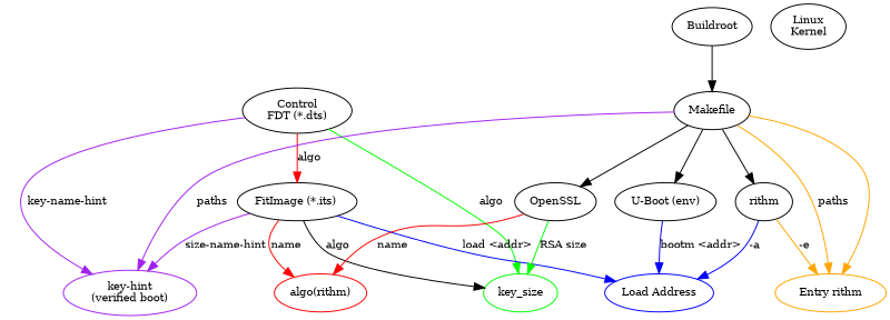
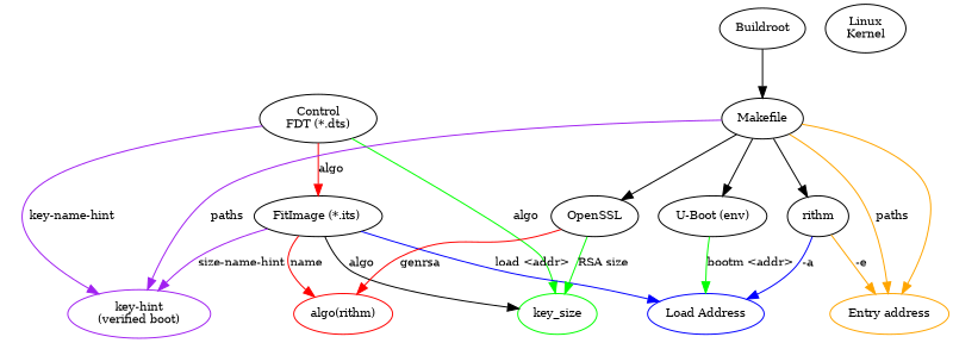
  digraph {
    rankdir=UD
    node [fontsize=10 shape=ellipse]
    edge [color=black fontsize=10]
    n1 [color=red label="algo(rithm)"]
    n2 [label="Control\nFDT (*.dts)"]
    n3 [color=purple label="key-hint\n(verified boot)"]
    n4 [color=green label=key_size]
    n5 [label="FitImage (*.its) "]
-   n6 [color=orange label="Entry rithm"]
+   n6 [color=orange label="Entry address"]
    n7 [color=blue label="Load Address"]
    n8 [label="Linux\nKernel"]
    n9 [label=Makefile]
    n10 [label=rithm]
    n11 [label=OpenSSL]
    n12 [label="U-Boot (env)"]
    n13 [label=Buildroot]
    n2 -> n3 [color=purple label="key-name-hint"]
    n2 -> n4 [color=green label=algo]
    n2 -> n5 [color=red label=algo]
    n5 -> n1 [color=red label=name]
    n5 -> n3 [color=purple label="size-name-hint"]
    n5 -> n4 [label=algo]
    n5 -> n7 [color=blue label="load <addr>"]
    n9 -> n3 [color=purple label=paths]
    n9 -> n6 [color=orange]
    n9 -> n6 [color=orange label=paths]
    n9 -> n10
    n9 -> n11
    n9 -> n12
    n10 -> n6 [color=orange label="-e"]
    n10 -> n7 [color=blue label="-a"]
-   n11 -> n1 [color=red label=name]
+   n11 -> n1 [color=red label=genrsa]
    n11 -> n4 [color=green label="RSA size"]
-   n12 -> n7 [color=blue label="bootm <addr>"]
+   n12 -> n7 [color=green label="bootm <addr>"]
    n13 -> n9
  }
